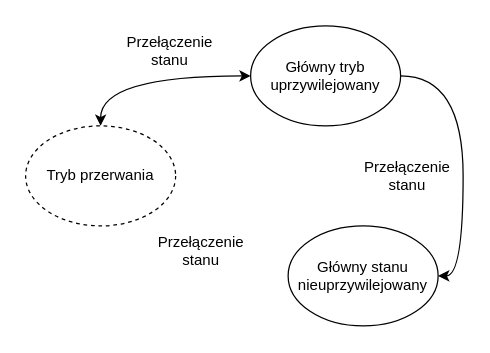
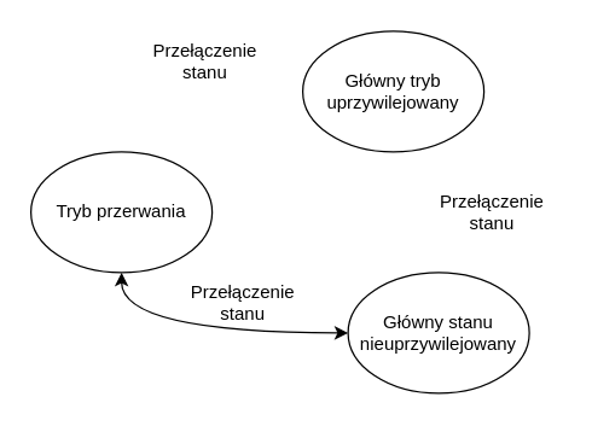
  <mxCell id="0" />
  <mxCell id="1" parent="0" />
- <mxCell id="2" style="edgeStyle=orthogonalEdgeStyle;rounded=0;orthogonalLoop=1;jettySize=auto;html=1;exitX=0;exitY=0.5;exitDx=0;exitDy=0;entryX=0.5;entryY=0;entryDx=0;entryDy=0;curved=1;startArrow=classic;startFill=1;" edge="1" parent="1" source="4" target="7"><mxGeometry relative="1" as="geometry" /></mxCell>
- <mxCell id="3" style="edgeStyle=orthogonalEdgeStyle;rounded=0;orthogonalLoop=1;jettySize=auto;html=1;exitX=1;exitY=0.5;exitDx=0;exitDy=0;entryX=1;entryY=0.5;entryDx=0;entryDy=0;curved=1;" edge="1" parent="1" source="4" target="6"><mxGeometry relative="1" as="geometry" /></mxCell>
  <mxCell id="4" value="&lt;div&gt;Główny tryb&lt;/div&gt;&lt;div&gt;uprzywilejowany&lt;br&gt;&lt;/div&gt;" style="ellipse;whiteSpace=wrap;html=1;fillColor=none;" vertex="1" parent="1"><mxGeometry x="200" y="20" width="120" height="80" as="geometry" /></mxCell>
+ <mxCell id="5" style="edgeStyle=orthogonalEdgeStyle;rounded=0;orthogonalLoop=1;jettySize=auto;html=1;exitX=0;exitY=0.5;exitDx=0;exitDy=0;entryX=0.5;entryY=1;entryDx=0;entryDy=0;curved=1;startArrow=classic;startFill=1;" edge="1" parent="1" source="6" target="7"><mxGeometry relative="1" as="geometry" /></mxCell>
  <mxCell id="6" value="&lt;div&gt;Główny stanu&lt;/div&gt;&lt;div&gt;nieuprzywilejowany&lt;br&gt;&lt;/div&gt;" style="ellipse;whiteSpace=wrap;html=1;fillColor=none;" vertex="1" parent="1"><mxGeometry x="230" y="180" width="120" height="80" as="geometry" /></mxCell>
- <mxCell id="7" value="Tryb przerwania" style="ellipse;whiteSpace=wrap;html=1;fillColor=none;dashed=1;" vertex="1" parent="1"><mxGeometry x="20" y="100" width="120" height="80" as="geometry" /></mxCell>
+ <mxCell id="7" value="Tryb przerwania" style="ellipse;whiteSpace=wrap;html=1;fillColor=none;" vertex="1" parent="1"><mxGeometry x="20" y="100" width="120" height="80" as="geometry" /></mxCell>
  <mxCell id="8" value="&lt;div&gt;Przełączenie&lt;/div&gt;&lt;div&gt;stanu&lt;br&gt;&lt;/div&gt;" style="text;html=1;align=center;verticalAlign=middle;resizable=0;points=[];autosize=1;strokeColor=none;fillColor=none;" vertex="1" parent="1"><mxGeometry x="90" y="20" width="90" height="40" as="geometry" /></mxCell>
  <mxCell id="9" value="&lt;div&gt;Przełączenie&lt;/div&gt;&lt;div&gt;stanu&lt;br&gt;&lt;/div&gt;" style="text;html=1;align=center;verticalAlign=middle;resizable=0;points=[];autosize=1;strokeColor=none;fillColor=none;" vertex="1" parent="1"><mxGeometry x="115" y="180" width="90" height="40" as="geometry" /></mxCell>
  <mxCell id="10" value="&lt;div&gt;Przełączenie&lt;/div&gt;&lt;div&gt;stanu&lt;br&gt;&lt;/div&gt;" style="text;html=1;align=center;verticalAlign=middle;resizable=0;points=[];autosize=1;strokeColor=none;fillColor=none;" vertex="1" parent="1"><mxGeometry x="280" y="120" width="90" height="40" as="geometry" /></mxCell>
